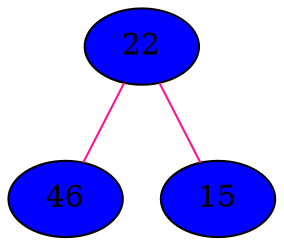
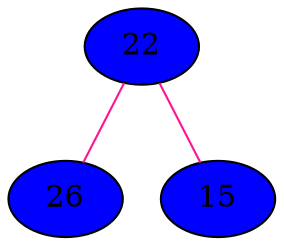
  strict graph {
    node [fillcolor=blue1 style=filled]
    edge [color=deeppink]
    n1 [label=22]
-   n2 [label=46]
+   n2 [label=26]
    n3 [label=15]
    n1 -- n2
    n1 -- n3
  }
